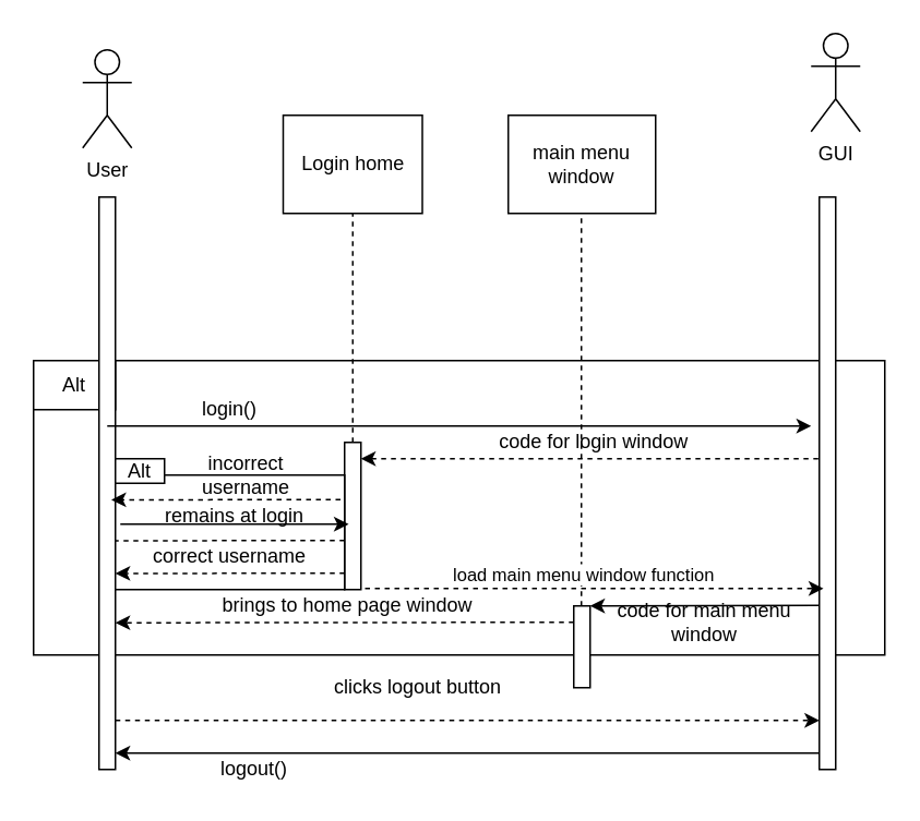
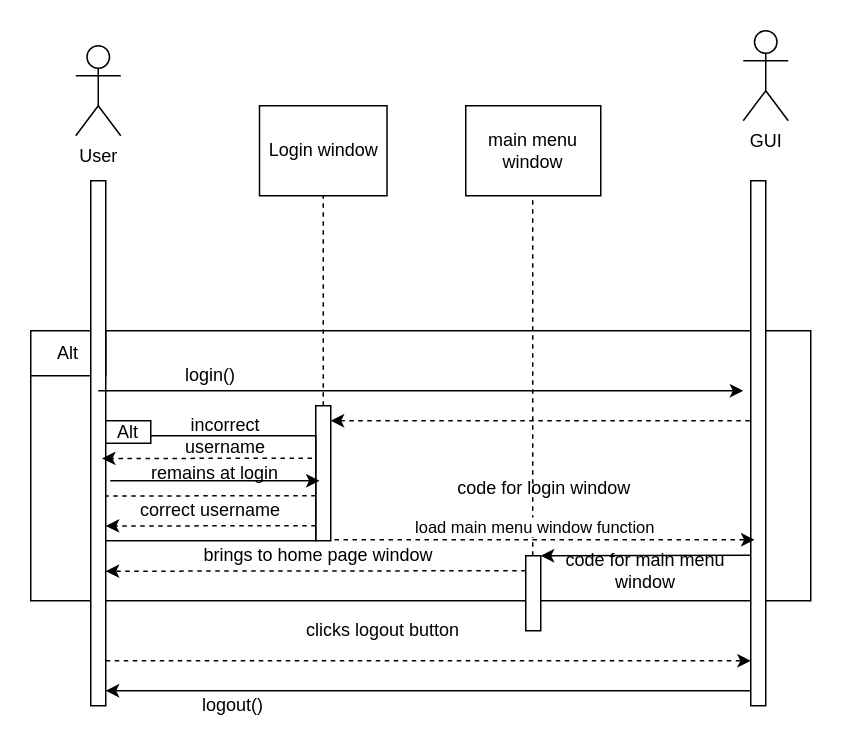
  <mxCell id="0" />
  <mxCell id="1" parent="0" />
  <mxCell id="2" value="" style="rounded=0;whiteSpace=wrap;html=1;" parent="1" vertex="1"><mxGeometry x="20" y="220" width="520" height="180" as="geometry" /></mxCell>
  <mxCell id="3" value="Alt" style="rounded=0;whiteSpace=wrap;html=1;" parent="1" vertex="1"><mxGeometry x="20" y="220" width="50" height="30" as="geometry" /></mxCell>
  <mxCell id="4" value="User" style="shape=umlActor;verticalLabelPosition=bottom;labelBackgroundColor=#ffffff;verticalAlign=top;html=1;outlineConnect=0;" parent="1" vertex="1"><mxGeometry x="50" y="30" width="30" height="60" as="geometry" /></mxCell>
  <mxCell id="5" value="GUI" style="shape=umlActor;verticalLabelPosition=bottom;labelBackgroundColor=#ffffff;verticalAlign=top;html=1;outlineConnect=0;" parent="1" vertex="1"><mxGeometry x="495" y="20" width="30" height="60" as="geometry" /></mxCell>
  <mxCell id="6" value="" style="endArrow=none;dashed=1;html=1;exitX=0.5;exitY=0;exitDx=0;exitDy=0;" parent="1" source="11" edge="1"><mxGeometry width="50" height="50" relative="1" as="geometry"><mxPoint x="300" y="300" as="sourcePoint" /><mxPoint x="215" y="110" as="targetPoint" /></mxGeometry></mxCell>
  <mxCell id="7" value="login()" style="text;html=1;strokeColor=none;fillColor=none;align=center;verticalAlign=middle;whiteSpace=wrap;rounded=0;" parent="1" vertex="1"><mxGeometry x="120" y="240" width="40" height="20" as="geometry" /></mxCell>
  <mxCell id="8" value="" style="endArrow=none;html=1;startArrow=classic;startFill=1;dashed=1;endFill=0;" parent="1" edge="1"><mxGeometry width="50" height="50" relative="1" as="geometry"><mxPoint x="220" y="280" as="sourcePoint" /><mxPoint x="500" y="280" as="targetPoint" /></mxGeometry></mxCell>
- <mxCell id="9" value="code for login window" style="text;html=1;strokeColor=none;fillColor=none;align=center;verticalAlign=middle;whiteSpace=wrap;rounded=0;" parent="1" vertex="1"><mxGeometry x="295" y="260" width="135" height="20" as="geometry" /></mxCell>
+ <mxCell id="9" value="code for login window" style="text;html=1;strokeColor=none;fillColor=none;align=center;verticalAlign=middle;whiteSpace=wrap;rounded=0;" parent="1" vertex="1"><mxGeometry x="295" y="315" width="135" height="20" as="geometry" /></mxCell>
  <mxCell id="10" value="" style="rounded=0;whiteSpace=wrap;html=1;" parent="1" vertex="1"><mxGeometry x="500" y="120" width="10" height="350" as="geometry" /></mxCell>
  <mxCell id="11" value="" style="rounded=0;whiteSpace=wrap;html=1;" parent="1" vertex="1"><mxGeometry x="210" y="270" width="10" height="90" as="geometry" /></mxCell>
  <mxCell id="12" value="" style="rounded=0;whiteSpace=wrap;html=1;" parent="1" vertex="1"><mxGeometry x="60" y="120" width="10" height="350" as="geometry" /></mxCell>
  <mxCell id="13" value="logout()" style="text;html=1;strokeColor=none;fillColor=none;align=center;verticalAlign=middle;whiteSpace=wrap;rounded=0;" parent="1" vertex="1"><mxGeometry x="135" y="460" width="40" height="20" as="geometry" /></mxCell>
  <mxCell id="14" value="" style="endArrow=classic;html=1;" parent="1" edge="1"><mxGeometry width="50" height="50" relative="1" as="geometry"><mxPoint x="65" y="260" as="sourcePoint" /><mxPoint x="495" y="260" as="targetPoint" /></mxGeometry></mxCell>
  <mxCell id="15" style="edgeStyle=orthogonalEdgeStyle;rounded=0;orthogonalLoop=1;jettySize=auto;html=1;exitX=0.5;exitY=1;exitDx=0;exitDy=0;dashed=1;startArrow=classic;startFill=1;endArrow=none;endFill=0;" parent="1" edge="1"><mxGeometry relative="1" as="geometry"><mxPoint x="127.5" y="400" as="sourcePoint" /><mxPoint x="127.5" y="400" as="targetPoint" /></mxGeometry></mxCell>
  <mxCell id="16" value="" style="endArrow=none;html=1;startArrow=classic;startFill=1;endFill=0;" parent="1" edge="1"><mxGeometry width="50" height="50" relative="1" as="geometry"><mxPoint x="70" y="460" as="sourcePoint" /><mxPoint x="500" y="460" as="targetPoint" /></mxGeometry></mxCell>
  <mxCell id="17" value="" style="rounded=0;whiteSpace=wrap;html=1;" parent="1" vertex="1"><mxGeometry x="70" y="290" width="140" height="70" as="geometry" /></mxCell>
  <mxCell id="18" value="incorrect username" style="text;html=1;strokeColor=none;fillColor=none;align=center;verticalAlign=middle;whiteSpace=wrap;rounded=0;" parent="1" vertex="1"><mxGeometry x="100" y="280" width="100" height="20" as="geometry" /></mxCell>
  <mxCell id="19" value="" style="endArrow=classic;html=1;dashed=1;" parent="1" edge="1"><mxGeometry width="50" height="50" relative="1" as="geometry"><mxPoint x="207.5" y="305" as="sourcePoint" /><mxPoint x="67.5" y="305.143" as="targetPoint" /></mxGeometry></mxCell>
  <mxCell id="20" value="" style="endArrow=none;html=1;startArrow=classic;startFill=1;endFill=0;" parent="1" edge="1"><mxGeometry width="50" height="50" relative="1" as="geometry"><mxPoint x="212.5" y="320" as="sourcePoint" /><mxPoint x="73" y="320" as="targetPoint" /></mxGeometry></mxCell>
  <mxCell id="21" value="remains at login" style="text;html=1;strokeColor=none;fillColor=none;align=center;verticalAlign=middle;whiteSpace=wrap;rounded=0;" parent="1" vertex="1"><mxGeometry x="92.5" y="305" width="100" height="20" as="geometry" /></mxCell>
  <mxCell id="22" value="correct username" style="text;html=1;strokeColor=none;fillColor=none;align=center;verticalAlign=middle;whiteSpace=wrap;rounded=0;" parent="1" vertex="1"><mxGeometry x="80" y="330" width="120" height="20" as="geometry" /></mxCell>
  <mxCell id="23" value="" style="endArrow=none;html=1;dashed=1;endFill=0;" parent="1" edge="1"><mxGeometry width="50" height="50" relative="1" as="geometry"><mxPoint x="210" y="330" as="sourcePoint" /><mxPoint x="70" y="330.143" as="targetPoint" /></mxGeometry></mxCell>
  <mxCell id="24" value="" style="endArrow=classic;html=1;dashed=1;" parent="1" edge="1"><mxGeometry width="50" height="50" relative="1" as="geometry"><mxPoint x="210" y="350" as="sourcePoint" /><mxPoint x="70" y="350.143" as="targetPoint" /></mxGeometry></mxCell>
  <mxCell id="25" value="Alt" style="rounded=0;whiteSpace=wrap;html=1;" parent="1" vertex="1"><mxGeometry x="70" y="280" width="30" height="15" as="geometry" /></mxCell>
  <mxCell id="26" value="" style="endArrow=none;html=1;startArrow=classic;startFill=1;endFill=0;" edge="1" parent="1"><mxGeometry width="50" height="50" relative="1" as="geometry"><mxPoint x="360" y="370" as="sourcePoint" /><mxPoint x="500" y="369.66" as="targetPoint" /></mxGeometry></mxCell>
  <mxCell id="27" value="brings to home page window" style="text;html=1;strokeColor=none;fillColor=none;align=center;verticalAlign=middle;whiteSpace=wrap;rounded=0;" parent="1" vertex="1"><mxGeometry x="127.5" y="360" width="167.5" height="20" as="geometry" /></mxCell>
- <mxCell id="28" value="Login home" style="rounded=0;whiteSpace=wrap;html=1;" vertex="1" parent="1"><mxGeometry x="172.5" y="70" width="85" height="60" as="geometry" /></mxCell>
+ <mxCell id="28" value="Login window" style="rounded=0;whiteSpace=wrap;html=1;" vertex="1" parent="1"><mxGeometry x="172.5" y="70" width="85" height="60" as="geometry" /></mxCell>
  <mxCell id="29" value="main menu window" style="rounded=0;whiteSpace=wrap;html=1;" vertex="1" parent="1"><mxGeometry x="310" y="70" width="90" height="60" as="geometry" /></mxCell>
  <mxCell id="30" value="" style="rounded=0;whiteSpace=wrap;html=1;" vertex="1" parent="1"><mxGeometry x="350" y="370" width="10" height="50" as="geometry" /></mxCell>
  <mxCell id="31" value="" style="endArrow=none;dashed=1;html=1;" edge="1" parent="1"><mxGeometry width="50" height="50" relative="1" as="geometry"><mxPoint x="354.66" y="370" as="sourcePoint" /><mxPoint x="354.66" y="130" as="targetPoint" /></mxGeometry></mxCell>
  <mxCell id="32" value="code for main menu window" style="text;html=1;strokeColor=none;fillColor=none;align=center;verticalAlign=middle;whiteSpace=wrap;rounded=0;" vertex="1" parent="1"><mxGeometry x="370" y="370" width="120" height="20" as="geometry" /></mxCell>
  <mxCell id="33" value="" style="endArrow=classic;html=1;startArrow=none;startFill=0;endFill=1;dashed=1;" edge="1" parent="1"><mxGeometry width="50" height="50" relative="1" as="geometry"><mxPoint x="350" y="380" as="sourcePoint" /><mxPoint x="70" y="380.31" as="targetPoint" /></mxGeometry></mxCell>
  <mxCell id="34" value="" style="endArrow=classic;html=1;startArrow=none;startFill=0;endFill=1;dashed=1;" edge="1" parent="1"><mxGeometry width="50" height="50" relative="1" as="geometry"><mxPoint x="70" y="440" as="sourcePoint" /><mxPoint x="500" y="440" as="targetPoint" /></mxGeometry></mxCell>
  <mxCell id="35" value="clicks logout button" style="text;html=1;strokeColor=none;fillColor=none;align=center;verticalAlign=middle;whiteSpace=wrap;rounded=0;" vertex="1" parent="1"><mxGeometry x="195" y="410" width="120" height="20" as="geometry" /></mxCell>
  <mxCell id="36" value="" style="endArrow=classic;html=1;dashed=1;" edge="1" parent="1"><mxGeometry width="50" height="50" relative="1" as="geometry"><mxPoint x="222.5" y="359.31" as="sourcePoint" /><mxPoint x="502.5" y="359.31" as="targetPoint" /></mxGeometry></mxCell>
  <mxCell id="37" value="load main menu window function" style="edgeLabel;html=1;align=center;verticalAlign=middle;resizable=0;points=[];" vertex="1" connectable="0" parent="36"><mxGeometry x="-0.301" relative="1" as="geometry"><mxPoint x="34.57" y="-9.31" as="offset" /></mxGeometry></mxCell>
